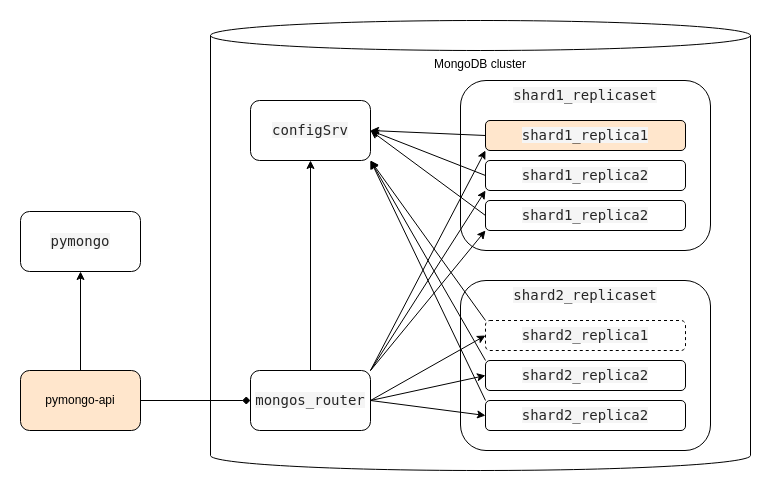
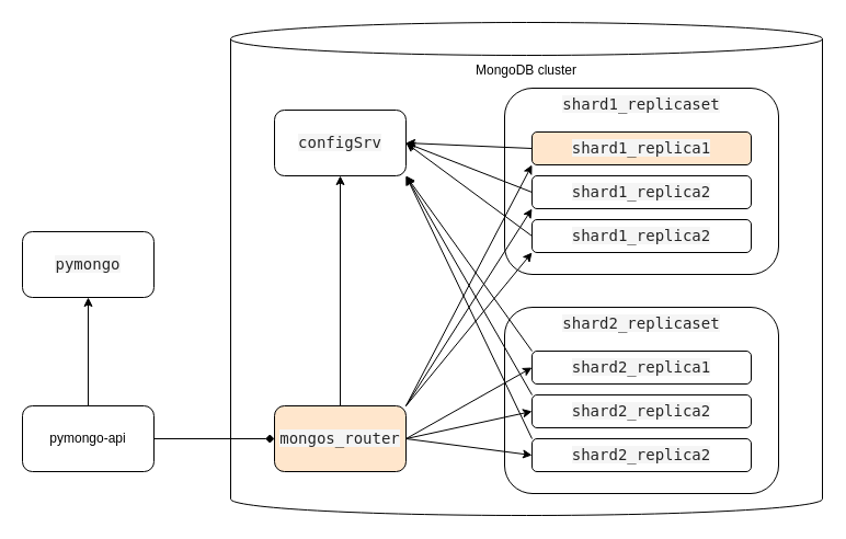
  <mxCell id="0" />
  <mxCell id="1" parent="0" />
  <mxCell id="2" value="MongoDB cluster" style="shape=cylinder3;whiteSpace=wrap;html=1;boundedLbl=1;backgroundOutline=1;size=15;horizontal=1;verticalAlign=top;" parent="1" vertex="1"><mxGeometry x="210" y="20" width="540" height="450" as="geometry" /></mxCell>
- <mxCell id="3" value="pymongo-api" style="rounded=1;whiteSpace=wrap;html=1;fillColor=#ffe6cc;" parent="1" vertex="1"><mxGeometry x="20" y="370" width="120" height="60" as="geometry" /></mxCell>
+ <mxCell id="3" value="pymongo-api" style="rounded=1;whiteSpace=wrap;html=1;" parent="1" vertex="1"><mxGeometry x="20" y="370" width="120" height="60" as="geometry" /></mxCell>
  <mxCell id="4" style="edgeStyle=orthogonalEdgeStyle;rounded=0;orthogonalLoop=1;jettySize=auto;html=1;exitX=1;exitY=0.5;exitDx=0;exitDy=0;entryX=0;entryY=0.5;entryDx=0;entryDy=0;endArrow=diamond;" parent="1" source="3" target="5" edge="1"><mxGeometry relative="1" as="geometry" /></mxCell>
- <mxCell id="5" value="&lt;span style=&quot;color: rgba(0, 0, 0, 0.85); font-family: Menlo, &amp;quot;Ubuntu Mono&amp;quot;, consolas, source-code-pro, monospace; font-size: 14px; text-align: start; white-space: pre; background-color: rgb(245, 245, 245);&quot;&gt;mongos_router&lt;/span&gt;" style="rounded=1;whiteSpace=wrap;html=1;" parent="1" vertex="1"><mxGeometry x="250" y="370" width="120" height="60" as="geometry" /></mxCell>
+ <mxCell id="5" value="&lt;span style=&quot;color: rgba(0, 0, 0, 0.85); font-family: Menlo, &amp;quot;Ubuntu Mono&amp;quot;, consolas, source-code-pro, monospace; font-size: 14px; text-align: start; white-space: pre; background-color: rgb(245, 245, 245);&quot;&gt;mongos_router&lt;/span&gt;" style="rounded=1;whiteSpace=wrap;html=1;fillColor=#ffe6cc;" parent="1" vertex="1"><mxGeometry x="250" y="370" width="120" height="60" as="geometry" /></mxCell>
  <mxCell id="6" value="&lt;span style=&quot;color: rgba(0, 0, 0, 0.85); font-family: Menlo, &amp;quot;Ubuntu Mono&amp;quot;, consolas, source-code-pro, monospace; font-size: 14px; text-align: start; white-space: pre; background-color: rgb(245, 245, 245);&quot;&gt;configSrv&lt;/span&gt;" style="rounded=1;whiteSpace=wrap;html=1;" parent="1" vertex="1"><mxGeometry x="250" y="100" width="120" height="60" as="geometry" /></mxCell>
  <mxCell id="7" value="&lt;span style=&quot;color: rgba(0, 0, 0, 0.85); font-family: Menlo, &amp;quot;Ubuntu Mono&amp;quot;, consolas, source-code-pro, monospace; font-size: 14px; text-align: start; white-space: pre; background-color: rgb(245, 245, 245);&quot;&gt;shard1_replicaset&lt;/span&gt;" style="rounded=1;whiteSpace=wrap;html=1;verticalAlign=top;" parent="1" vertex="1"><mxGeometry x="460" y="80" width="250" height="170" as="geometry" /></mxCell>
  <mxCell id="8" value="&lt;span style=&quot;color: rgba(0, 0, 0, 0.85); font-family: Menlo, &amp;quot;Ubuntu Mono&amp;quot;, consolas, source-code-pro, monospace; font-size: 14px; text-align: start; white-space: pre; background-color: rgb(245, 245, 245);&quot;&gt;shard2_replicaset&lt;/span&gt;" style="rounded=1;whiteSpace=wrap;html=1;verticalAlign=top;" parent="1" vertex="1"><mxGeometry x="460" y="280" width="250" height="170" as="geometry" /></mxCell>
  <mxCell id="9" value="" style="endArrow=classic;html=1;rounded=0;entryX=0.5;entryY=1;entryDx=0;entryDy=0;exitX=0.5;exitY=0;exitDx=0;exitDy=0;" parent="1" source="5" target="6" edge="1"><mxGeometry width="50" height="50" relative="1" as="geometry"><mxPoint x="260" y="290" as="sourcePoint" /><mxPoint x="310" y="240" as="targetPoint" /></mxGeometry></mxCell>
  <mxCell id="10" value="" style="endArrow=classic;html=1;rounded=0;entryX=1;entryY=0.5;entryDx=0;entryDy=0;exitX=0;exitY=0.5;exitDx=0;exitDy=0;" parent="1" source="14" target="6" edge="1"><mxGeometry width="50" height="50" relative="1" as="geometry"><mxPoint x="260" y="290" as="sourcePoint" /><mxPoint x="310" y="240" as="targetPoint" /></mxGeometry></mxCell>
  <mxCell id="11" value="" style="endArrow=classic;html=1;rounded=0;entryX=1;entryY=1;entryDx=0;entryDy=0;exitX=0;exitY=0;exitDx=0;exitDy=0;" parent="1" source="17" target="6" edge="1"><mxGeometry width="50" height="50" relative="1" as="geometry"><mxPoint x="260" y="290" as="sourcePoint" /><mxPoint x="310" y="240" as="targetPoint" /></mxGeometry></mxCell>
  <mxCell id="12" value="" style="endArrow=classic;html=1;rounded=0;entryX=0;entryY=1;entryDx=0;entryDy=0;exitX=1;exitY=0;exitDx=0;exitDy=0;" parent="1" source="5" target="16" edge="1"><mxGeometry width="50" height="50" relative="1" as="geometry"><mxPoint x="260" y="290" as="sourcePoint" /><mxPoint x="310" y="240" as="targetPoint" /></mxGeometry></mxCell>
  <mxCell id="13" value="" style="endArrow=classic;html=1;rounded=0;entryX=0;entryY=0.5;entryDx=0;entryDy=0;exitX=1;exitY=0.5;exitDx=0;exitDy=0;" parent="1" source="5" target="19" edge="1"><mxGeometry width="50" height="50" relative="1" as="geometry"><mxPoint x="260" y="440" as="sourcePoint" /><mxPoint x="310" y="390" as="targetPoint" /></mxGeometry></mxCell>
  <mxCell id="14" value="&lt;span style=&quot;color: rgba(0, 0, 0, 0.85); font-family: Menlo, &amp;quot;Ubuntu Mono&amp;quot;, consolas, source-code-pro, monospace; font-size: 14px; text-align: start; white-space: pre; background-color: rgb(245, 245, 245);&quot;&gt;shard1_&lt;/span&gt;&lt;span style=&quot;color: rgba(0, 0, 0, 0.85); font-family: Menlo, &amp;quot;Ubuntu Mono&amp;quot;, consolas, source-code-pro, monospace; font-size: 14px; text-align: start; white-space: pre; background-color: rgb(245, 245, 245);&quot;&gt;replica1&lt;/span&gt;" style="rounded=1;whiteSpace=wrap;html=1;fillColor=#ffe6cc;" parent="1" vertex="1"><mxGeometry x="485" y="120" width="200" height="30" as="geometry" /></mxCell>
  <mxCell id="15" value="&lt;span style=&quot;color: rgba(0, 0, 0, 0.85); font-family: Menlo, &amp;quot;Ubuntu Mono&amp;quot;, consolas, source-code-pro, monospace; font-size: 14px; text-align: start; white-space: pre; background-color: rgb(245, 245, 245);&quot;&gt;shard1_&lt;/span&gt;&lt;span style=&quot;color: rgba(0, 0, 0, 0.85); font-family: Menlo, &amp;quot;Ubuntu Mono&amp;quot;, consolas, source-code-pro, monospace; font-size: 14px; text-align: start; white-space: pre; background-color: rgb(245, 245, 245);&quot;&gt;replica2&lt;/span&gt;" style="rounded=1;whiteSpace=wrap;html=1;" parent="1" vertex="1"><mxGeometry x="485" y="160" width="200" height="30" as="geometry" /></mxCell>
  <mxCell id="16" value="&lt;span style=&quot;color: rgba(0, 0, 0, 0.85); font-family: Menlo, &amp;quot;Ubuntu Mono&amp;quot;, consolas, source-code-pro, monospace; font-size: 14px; text-align: start; white-space: pre; background-color: rgb(245, 245, 245);&quot;&gt;shard1_&lt;/span&gt;&lt;span style=&quot;color: rgba(0, 0, 0, 0.85); font-family: Menlo, &amp;quot;Ubuntu Mono&amp;quot;, consolas, source-code-pro, monospace; font-size: 14px; text-align: start; white-space: pre; background-color: rgb(245, 245, 245);&quot;&gt;replica2&lt;/span&gt;" style="rounded=1;whiteSpace=wrap;html=1;" parent="1" vertex="1"><mxGeometry x="485" y="200" width="200" height="30" as="geometry" /></mxCell>
- <mxCell id="17" value="&lt;span style=&quot;color: rgba(0, 0, 0, 0.85); font-family: Menlo, &amp;quot;Ubuntu Mono&amp;quot;, consolas, source-code-pro, monospace; font-size: 14px; text-align: start; white-space: pre; background-color: rgb(245, 245, 245);&quot;&gt;shard2_&lt;/span&gt;&lt;span style=&quot;color: rgba(0, 0, 0, 0.85); font-family: Menlo, &amp;quot;Ubuntu Mono&amp;quot;, consolas, source-code-pro, monospace; font-size: 14px; text-align: start; white-space: pre; background-color: rgb(245, 245, 245);&quot;&gt;replica1&lt;/span&gt;" style="rounded=1;whiteSpace=wrap;html=1;dashed=1;" parent="1" vertex="1"><mxGeometry x="485" y="320" width="200" height="30" as="geometry" /></mxCell>
+ <mxCell id="17" value="&lt;span style=&quot;color: rgba(0, 0, 0, 0.85); font-family: Menlo, &amp;quot;Ubuntu Mono&amp;quot;, consolas, source-code-pro, monospace; font-size: 14px; text-align: start; white-space: pre; background-color: rgb(245, 245, 245);&quot;&gt;shard2_&lt;/span&gt;&lt;span style=&quot;color: rgba(0, 0, 0, 0.85); font-family: Menlo, &amp;quot;Ubuntu Mono&amp;quot;, consolas, source-code-pro, monospace; font-size: 14px; text-align: start; white-space: pre; background-color: rgb(245, 245, 245);&quot;&gt;replica1&lt;/span&gt;" style="rounded=1;whiteSpace=wrap;html=1;" parent="1" vertex="1"><mxGeometry x="485" y="320" width="200" height="30" as="geometry" /></mxCell>
  <mxCell id="18" value="&lt;span style=&quot;color: rgba(0, 0, 0, 0.85); font-family: Menlo, &amp;quot;Ubuntu Mono&amp;quot;, consolas, source-code-pro, monospace; font-size: 14px; text-align: start; white-space: pre; background-color: rgb(245, 245, 245);&quot;&gt;shard2_&lt;/span&gt;&lt;span style=&quot;color: rgba(0, 0, 0, 0.85); font-family: Menlo, &amp;quot;Ubuntu Mono&amp;quot;, consolas, source-code-pro, monospace; font-size: 14px; text-align: start; white-space: pre; background-color: rgb(245, 245, 245);&quot;&gt;replica2&lt;/span&gt;" style="rounded=1;whiteSpace=wrap;html=1;" parent="1" vertex="1"><mxGeometry x="485" y="360" width="200" height="30" as="geometry" /></mxCell>
  <mxCell id="19" value="&lt;span style=&quot;color: rgba(0, 0, 0, 0.85); font-family: Menlo, &amp;quot;Ubuntu Mono&amp;quot;, consolas, source-code-pro, monospace; font-size: 14px; text-align: start; white-space: pre; background-color: rgb(245, 245, 245);&quot;&gt;shard2_&lt;/span&gt;&lt;span style=&quot;color: rgba(0, 0, 0, 0.85); font-family: Menlo, &amp;quot;Ubuntu Mono&amp;quot;, consolas, source-code-pro, monospace; font-size: 14px; text-align: start; white-space: pre; background-color: rgb(245, 245, 245);&quot;&gt;replica2&lt;/span&gt;" style="rounded=1;whiteSpace=wrap;html=1;" parent="1" vertex="1"><mxGeometry x="485" y="400" width="200" height="30" as="geometry" /></mxCell>
  <mxCell id="20" value="" style="endArrow=classic;html=1;rounded=0;entryX=1;entryY=0.5;entryDx=0;entryDy=0;exitX=0;exitY=0.5;exitDx=0;exitDy=0;" parent="1" source="15" target="6" edge="1"><mxGeometry width="50" height="50" relative="1" as="geometry"><mxPoint x="495" y="145" as="sourcePoint" /><mxPoint x="380" y="140" as="targetPoint" /></mxGeometry></mxCell>
  <mxCell id="21" value="" style="endArrow=classic;html=1;rounded=0;entryX=1;entryY=0.5;entryDx=0;entryDy=0;exitX=0;exitY=0.5;exitDx=0;exitDy=0;" parent="1" source="16" target="6" edge="1"><mxGeometry width="50" height="50" relative="1" as="geometry"><mxPoint x="495" y="185" as="sourcePoint" /><mxPoint x="380" y="140" as="targetPoint" /></mxGeometry></mxCell>
  <mxCell id="22" value="" style="endArrow=classic;html=1;rounded=0;entryX=0;entryY=0.5;entryDx=0;entryDy=0;exitX=1;exitY=0.5;exitDx=0;exitDy=0;" parent="1" source="5" target="18" edge="1"><mxGeometry width="50" height="50" relative="1" as="geometry"><mxPoint x="380" y="410" as="sourcePoint" /><mxPoint x="495" y="425" as="targetPoint" /></mxGeometry></mxCell>
  <mxCell id="23" value="" style="endArrow=classic;html=1;rounded=0;entryX=0;entryY=0.5;entryDx=0;entryDy=0;exitX=1;exitY=0.5;exitDx=0;exitDy=0;" parent="1" source="5" target="17" edge="1"><mxGeometry width="50" height="50" relative="1" as="geometry"><mxPoint x="380" y="410" as="sourcePoint" /><mxPoint x="495" y="385" as="targetPoint" /></mxGeometry></mxCell>
  <mxCell id="24" value="" style="endArrow=classic;html=1;rounded=0;entryX=0;entryY=1;entryDx=0;entryDy=0;exitX=1;exitY=0;exitDx=0;exitDy=0;" parent="1" source="5" target="15" edge="1"><mxGeometry width="50" height="50" relative="1" as="geometry"><mxPoint x="380" y="380" as="sourcePoint" /><mxPoint x="495" y="225" as="targetPoint" /></mxGeometry></mxCell>
  <mxCell id="25" value="" style="endArrow=classic;html=1;rounded=0;entryX=0;entryY=1;entryDx=0;entryDy=0;exitX=1;exitY=0;exitDx=0;exitDy=0;" parent="1" source="5" target="14" edge="1"><mxGeometry width="50" height="50" relative="1" as="geometry"><mxPoint x="380" y="380" as="sourcePoint" /><mxPoint x="495" y="200" as="targetPoint" /></mxGeometry></mxCell>
  <mxCell id="26" value="" style="endArrow=classic;html=1;rounded=0;entryX=1;entryY=1;entryDx=0;entryDy=0;exitX=0;exitY=0;exitDx=0;exitDy=0;" parent="1" source="18" target="6" edge="1"><mxGeometry width="50" height="50" relative="1" as="geometry"><mxPoint x="495" y="345" as="sourcePoint" /><mxPoint x="380" y="170" as="targetPoint" /></mxGeometry></mxCell>
  <mxCell id="27" value="" style="endArrow=classic;html=1;rounded=0;entryX=1;entryY=1;entryDx=0;entryDy=0;exitX=0;exitY=0;exitDx=0;exitDy=0;" parent="1" source="19" target="6" edge="1"><mxGeometry width="50" height="50" relative="1" as="geometry"><mxPoint x="495" y="370" as="sourcePoint" /><mxPoint x="380" y="170" as="targetPoint" /></mxGeometry></mxCell>
  <mxCell id="28" value="" style="endArrow=classic;html=1;rounded=0;exitX=0.5;exitY=0;exitDx=0;exitDy=0;entryX=0.5;entryY=1;entryDx=0;entryDy=0;" edge="1" parent="1" source="3" target="29"><mxGeometry width="50" height="50" relative="1" as="geometry"><mxPoint x="240" y="440" as="sourcePoint" /><mxPoint x="290" y="390" as="targetPoint" /><Array as="points" /></mxGeometry></mxCell>
  <mxCell id="29" value="&lt;span style=&quot;color: rgba(0, 0, 0, 0.85); font-family: Menlo, &amp;quot;Ubuntu Mono&amp;quot;, consolas, source-code-pro, monospace; font-size: 14px; text-align: start; white-space: pre; background-color: rgb(245, 245, 245);&quot;&gt;pymongo&lt;/span&gt;" style="rounded=1;whiteSpace=wrap;html=1;" vertex="1" parent="1"><mxGeometry x="20" y="211" width="120" height="60" as="geometry" /></mxCell>
